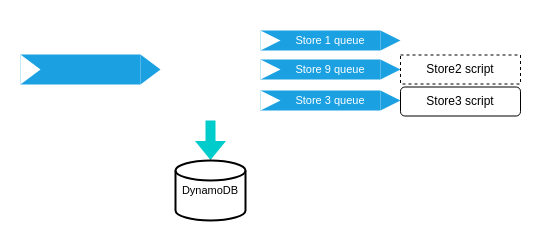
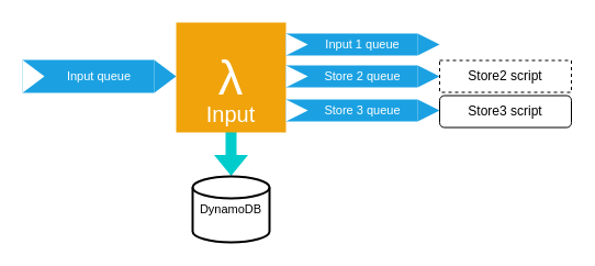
  <mxCell id="0" />
  <mxCell id="1" parent="0" />
  <mxCell id="2" value="" style="shape=flexArrow;endArrow=classic;html=1;rounded=0;fontFamily=Helvetica;fontSize=11;fontColor=#ffffff;fillColor=#00CCCC;strokeColor=none;" parent="1" edge="1"><mxGeometry width="50" height="50" relative="1" as="geometry"><mxPoint x="210" y="90" as="sourcePoint" /><mxPoint x="210" y="160" as="targetPoint" /></mxGeometry></mxCell>
- <mxCell id="3" value="&lt;font color=&quot;#ffffff&quot; style=&quot;font-size: 45px;&quot;&gt;λ&lt;/font&gt;" style="rounded=0;whiteSpace=wrap;html=1;fillColor=#ffffff;strokeColor=none;fontColor=#000000;" parent="1" vertex="1"><mxGeometry x="160" y="20" width="100" height="100" as="geometry" /></mxCell>
- <mxCell id="4" value="&lt;font style=&quot;font-size: 20px;&quot;&gt;Lambda&lt;/font&gt;" style="text;strokeColor=none;align=center;fillColor=none;html=1;verticalAlign=middle;whiteSpace=wrap;rounded=0;fontSize=45;fontColor=#ffffff;" parent="1" vertex="1"><mxGeometry x="180" y="80" width="60" height="30" as="geometry" /></mxCell>
+ <mxCell id="3" value="&lt;font color=&quot;#ffffff&quot; style=&quot;font-size: 45px;&quot;&gt;λ&lt;/font&gt;" style="rounded=0;whiteSpace=wrap;html=1;fillColor=#f0a30a;strokeColor=none;fontColor=#000000;" parent="1" vertex="1"><mxGeometry x="160" y="20" width="100" height="100" as="geometry" /></mxCell>
+ <mxCell id="4" value="&lt;font style=&quot;font-size: 20px;&quot;&gt;Input&lt;/font&gt;" style="text;strokeColor=none;align=center;fillColor=none;html=1;verticalAlign=middle;whiteSpace=wrap;rounded=0;fontSize=45;fontColor=#ffffff;" parent="1" vertex="1"><mxGeometry x="180" y="80" width="60" height="30" as="geometry" /></mxCell>
  <mxCell id="5" value="" style="group" parent="1" vertex="1" connectable="0"><mxGeometry x="20" y="54" width="140" height="30" as="geometry" /></mxCell>
  <mxCell id="6" value="" style="triangle;whiteSpace=wrap;html=1;strokeColor=none;fontFamily=Helvetica;fontSize=20;fontColor=#ffffff;rounded=0;shadow=0;fillColor=#1ba1e2;" parent="5" vertex="1"><mxGeometry x="120" width="20" height="30" as="geometry" /></mxCell>
  <mxCell id="7" value="" style="rounded=0;whiteSpace=wrap;html=1;strokeColor=none;fontFamily=Helvetica;fontSize=20;fillColor=#1ba1e2;fontColor=#ffffff;" parent="5" vertex="1"><mxGeometry width="120" height="30" as="geometry" /></mxCell>
  <mxCell id="8" value="" style="triangle;whiteSpace=wrap;html=1;strokeColor=none;fontFamily=Helvetica;fontSize=20;fontColor=#ffffff;rounded=0;shadow=0;fillColor=#FFFFFF;" parent="5" vertex="1"><mxGeometry width="20" height="30" as="geometry" /></mxCell>
+ <mxCell id="9" value="Input queue" style="text;strokeColor=none;align=center;fillColor=none;html=1;verticalAlign=middle;whiteSpace=wrap;rounded=0;fontSize=11;fontFamily=Helvetica;fontColor=#ffffff;" parent="5" vertex="1"><mxGeometry x="30" width="80" height="30" as="geometry" /></mxCell>
  <mxCell id="10" value="" style="group" parent="1" vertex="1" connectable="0"><mxGeometry x="260" y="30" width="140" height="20" as="geometry" /></mxCell>
  <mxCell id="11" value="" style="triangle;whiteSpace=wrap;html=1;strokeColor=none;fontFamily=Helvetica;fontSize=20;fontColor=#ffffff;rounded=0;shadow=0;fillColor=#1ba1e2;" parent="10" vertex="1"><mxGeometry x="120" width="20" height="20" as="geometry" /></mxCell>
  <mxCell id="12" value="" style="rounded=0;whiteSpace=wrap;html=1;strokeColor=none;fontFamily=Helvetica;fontSize=20;fillColor=#1ba1e2;fontColor=#ffffff;" parent="10" vertex="1"><mxGeometry width="120" height="20" as="geometry" /></mxCell>
  <mxCell id="13" value="" style="triangle;whiteSpace=wrap;html=1;strokeColor=none;fontFamily=Helvetica;fontSize=20;fontColor=#ffffff;rounded=0;shadow=0;fillColor=#FFFFFF;" parent="10" vertex="1"><mxGeometry width="20" height="20" as="geometry" /></mxCell>
- <mxCell id="14" value="Store 1 queue" style="text;strokeColor=none;align=center;fillColor=none;html=1;verticalAlign=middle;whiteSpace=wrap;rounded=0;fontSize=11;fontFamily=Helvetica;fontColor=#ffffff;" parent="10" vertex="1"><mxGeometry x="30" width="80" height="20" as="geometry" /></mxCell>
+ <mxCell id="14" value="Input 1 queue" style="text;strokeColor=none;align=center;fillColor=none;html=1;verticalAlign=middle;whiteSpace=wrap;rounded=0;fontSize=11;fontFamily=Helvetica;fontColor=#ffffff;" parent="10" vertex="1"><mxGeometry x="30" width="80" height="20" as="geometry" /></mxCell>
  <mxCell id="15" value="" style="group" parent="1" vertex="1" connectable="0"><mxGeometry x="260" y="59" width="140" height="20" as="geometry" /></mxCell>
  <mxCell id="16" value="" style="triangle;whiteSpace=wrap;html=1;strokeColor=none;fontFamily=Helvetica;fontSize=20;fontColor=#ffffff;rounded=0;shadow=0;fillColor=#1ba1e2;" parent="15" vertex="1"><mxGeometry x="120" width="20" height="20" as="geometry" /></mxCell>
  <mxCell id="17" value="" style="rounded=0;whiteSpace=wrap;html=1;strokeColor=none;fontFamily=Helvetica;fontSize=20;fillColor=#1ba1e2;fontColor=#ffffff;" parent="15" vertex="1"><mxGeometry width="120" height="20" as="geometry" /></mxCell>
  <mxCell id="18" value="" style="triangle;whiteSpace=wrap;html=1;strokeColor=none;fontFamily=Helvetica;fontSize=20;fontColor=#ffffff;rounded=0;shadow=0;fillColor=#FFFFFF;" parent="15" vertex="1"><mxGeometry width="20" height="20" as="geometry" /></mxCell>
- <mxCell id="19" value="Store 9 queue" style="text;strokeColor=none;align=center;fillColor=none;html=1;verticalAlign=middle;whiteSpace=wrap;rounded=0;fontSize=11;fontFamily=Helvetica;fontColor=#ffffff;" parent="15" vertex="1"><mxGeometry x="30" width="80" height="20" as="geometry" /></mxCell>
+ <mxCell id="19" value="Store 2 queue" style="text;strokeColor=none;align=center;fillColor=none;html=1;verticalAlign=middle;whiteSpace=wrap;rounded=0;fontSize=11;fontFamily=Helvetica;fontColor=#ffffff;" parent="15" vertex="1"><mxGeometry x="30" width="80" height="20" as="geometry" /></mxCell>
  <mxCell id="20" value="" style="group" parent="1" vertex="1" connectable="0"><mxGeometry x="260" y="90" width="140" height="20" as="geometry" /></mxCell>
  <mxCell id="21" value="" style="triangle;whiteSpace=wrap;html=1;strokeColor=none;fontFamily=Helvetica;fontSize=20;fontColor=#ffffff;rounded=0;shadow=0;fillColor=#1ba1e2;" parent="20" vertex="1"><mxGeometry x="120" width="20" height="20" as="geometry" /></mxCell>
  <mxCell id="22" value="" style="rounded=0;whiteSpace=wrap;html=1;strokeColor=none;fontFamily=Helvetica;fontSize=20;fillColor=#1ba1e2;fontColor=#ffffff;" parent="20" vertex="1"><mxGeometry width="120" height="20" as="geometry" /></mxCell>
  <mxCell id="23" value="" style="triangle;whiteSpace=wrap;html=1;strokeColor=none;fontFamily=Helvetica;fontSize=20;fontColor=#ffffff;rounded=0;shadow=0;fillColor=#FFFFFF;" parent="20" vertex="1"><mxGeometry width="20" height="20" as="geometry" /></mxCell>
  <mxCell id="24" value="Store 3 queue" style="text;strokeColor=none;align=center;fillColor=none;html=1;verticalAlign=middle;whiteSpace=wrap;rounded=0;fontSize=11;fontFamily=Helvetica;fontColor=#ffffff;" parent="20" vertex="1"><mxGeometry x="30" width="80" height="20" as="geometry" /></mxCell>
  <mxCell id="25" value="&lt;font color=&quot;#000000&quot;&gt;DynamoDB&lt;/font&gt;" style="strokeWidth=2;html=1;shape=mxgraph.flowchart.database;whiteSpace=wrap;rounded=0;shadow=0;sketch=0;fontFamily=Helvetica;fontSize=11;" parent="1" vertex="1"><mxGeometry x="175" y="160" width="70" height="60" as="geometry" /></mxCell>
  <mxCell id="26" value="Store2 script" style="rounded=0;whiteSpace=wrap;html=1;dashed=1;" vertex="1" parent="1"><mxGeometry x="400" y="54.5" width="120" height="29" as="geometry" /></mxCell>
  <mxCell id="27" value="Store3 script" style="whiteSpace=wrap;html=1;rounded=1;" vertex="1" parent="1"><mxGeometry x="400" y="86.5" width="120" height="29" as="geometry" /></mxCell>
